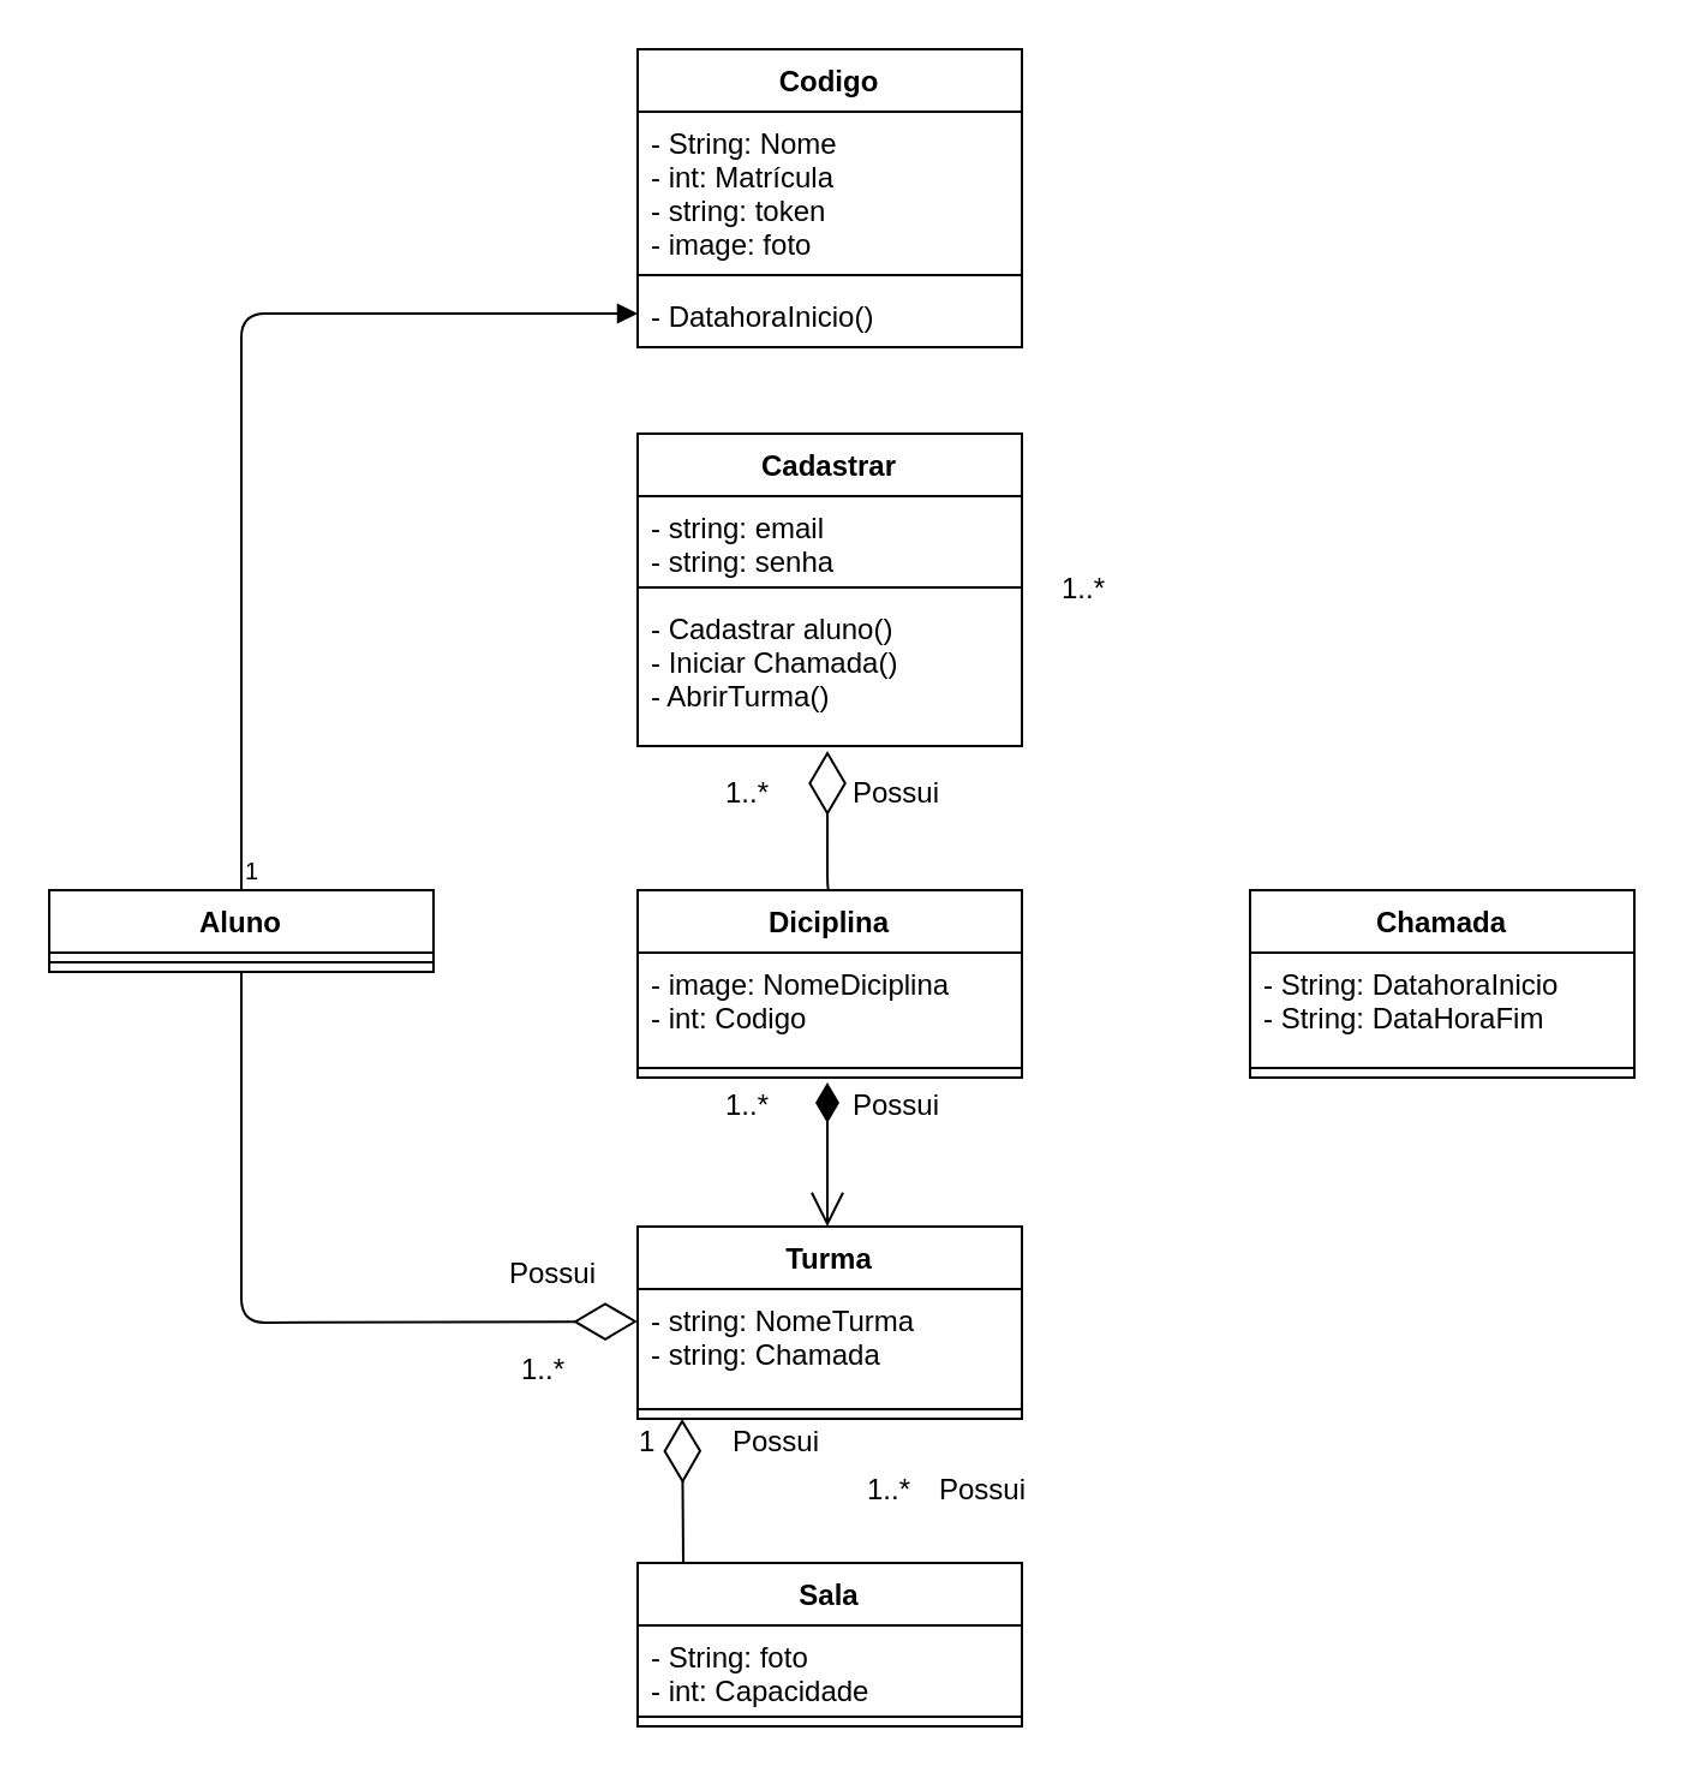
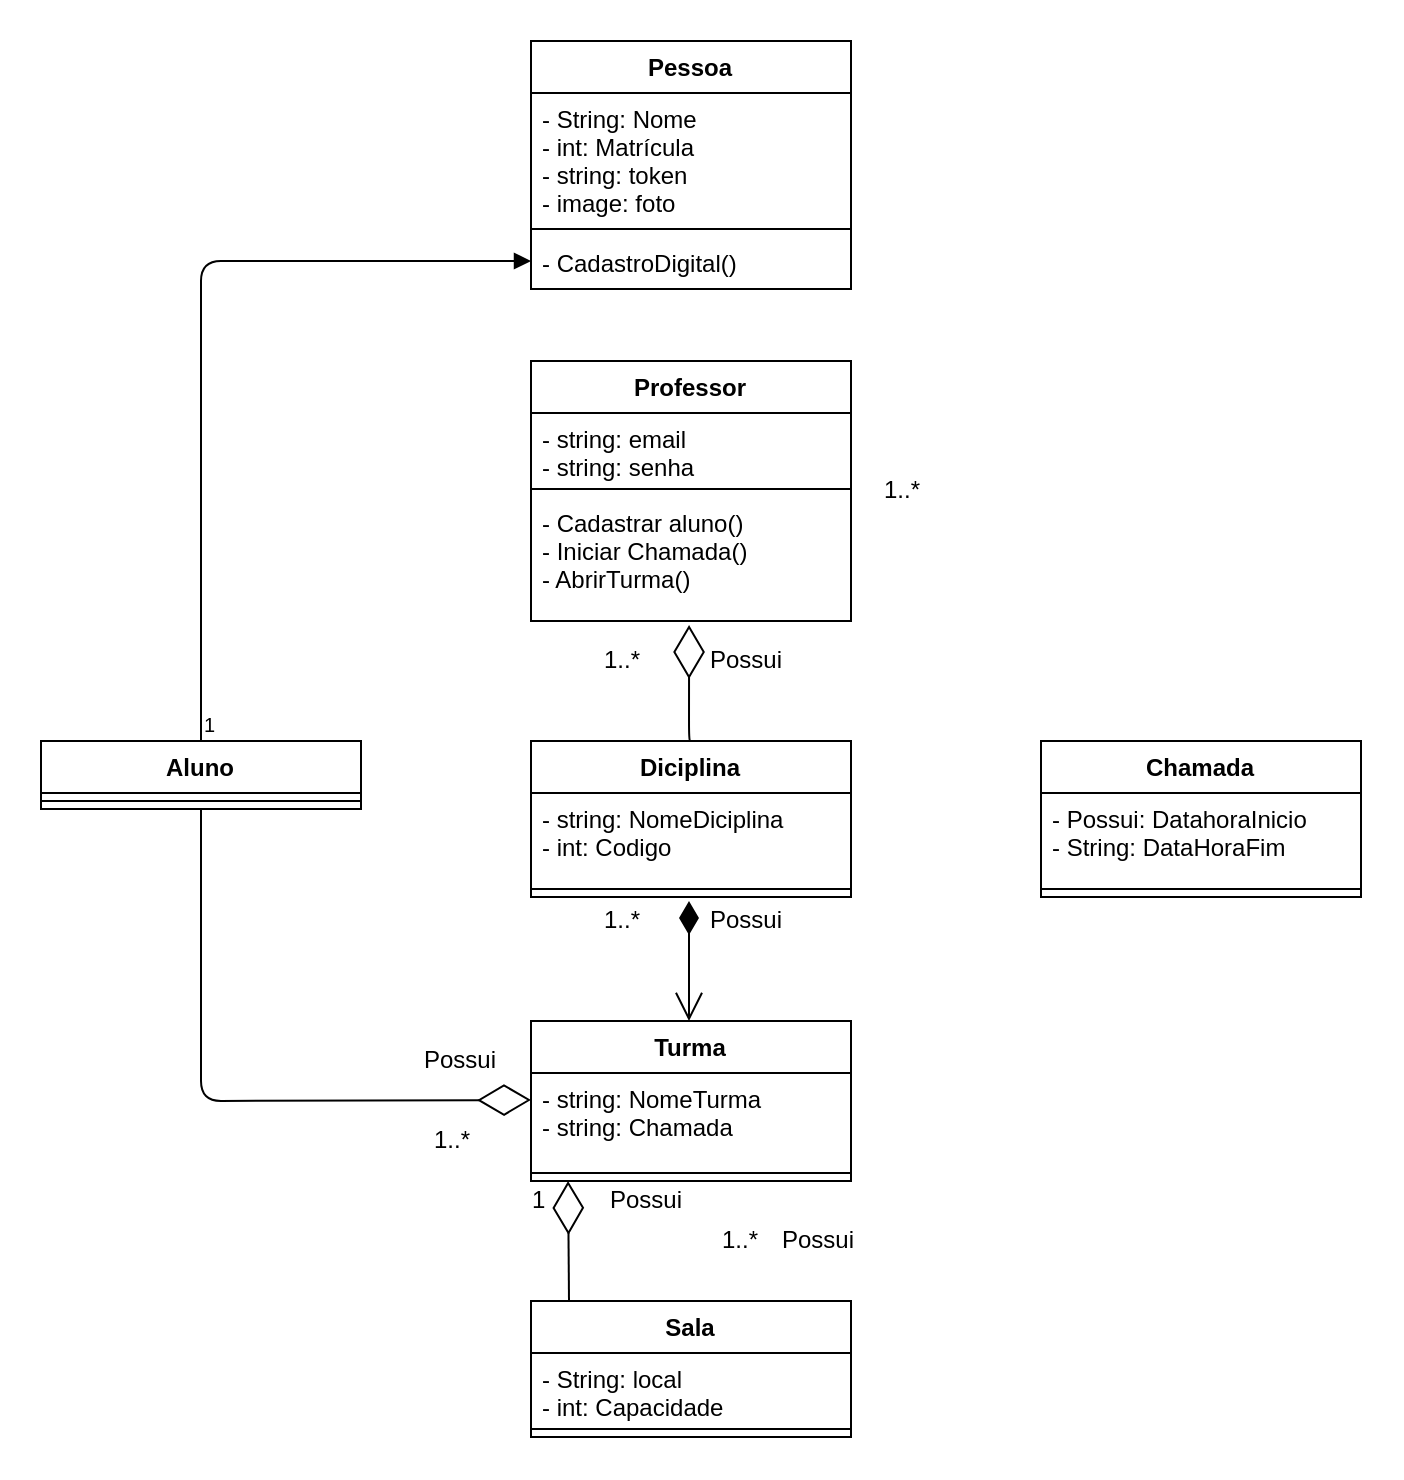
  <mxCell id="0" />
  <mxCell id="1" parent="0" />
- <mxCell id="2" value="Codigo" style="swimlane;fontStyle=1;align=center;verticalAlign=top;childLayout=stackLayout;horizontal=1;startSize=26;horizontalStack=0;resizeParent=1;resizeParentMax=0;resizeLast=0;collapsible=1;marginBottom=0;" vertex="1" parent="1"><mxGeometry x="265" y="20" width="160" height="124" as="geometry" /></mxCell>
+ <mxCell id="2" value="Pessoa" style="swimlane;fontStyle=1;align=center;verticalAlign=top;childLayout=stackLayout;horizontal=1;startSize=26;horizontalStack=0;resizeParent=1;resizeParentMax=0;resizeLast=0;collapsible=1;marginBottom=0;" vertex="1" parent="1"><mxGeometry x="265" y="20" width="160" height="124" as="geometry" /></mxCell>
  <mxCell id="3" value="- String: Nome&#10;- int: Matrícula&#10;- string: token&#10;- image: foto" style="text;strokeColor=none;fillColor=none;align=left;verticalAlign=top;spacingLeft=4;spacingRight=4;overflow=hidden;rotatable=0;points=[[0,0.5],[1,0.5]];portConstraint=eastwest;" vertex="1" parent="2"><mxGeometry y="26" width="160" height="64" as="geometry" /></mxCell>
  <mxCell id="4" value="" style="line;strokeWidth=1;fillColor=none;align=left;verticalAlign=middle;spacingTop=-1;spacingLeft=3;spacingRight=3;rotatable=0;labelPosition=right;points=[];portConstraint=eastwest;" vertex="1" parent="2"><mxGeometry y="90" width="160" height="8" as="geometry" /></mxCell>
- <mxCell id="5" value="- DatahoraInicio()" style="text;strokeColor=none;fillColor=none;align=left;verticalAlign=top;spacingLeft=4;spacingRight=4;overflow=hidden;rotatable=0;points=[[0,0.5],[1,0.5]];portConstraint=eastwest;" vertex="1" parent="2"><mxGeometry y="98" width="160" height="26" as="geometry" /></mxCell>
- <mxCell id="6" value="Cadastrar" style="swimlane;fontStyle=1;align=center;verticalAlign=top;childLayout=stackLayout;horizontal=1;startSize=26;horizontalStack=0;resizeParent=1;resizeParentMax=0;resizeLast=0;collapsible=1;marginBottom=0;" vertex="1" parent="1"><mxGeometry x="265" y="180" width="160" height="130" as="geometry" /></mxCell>
+ <mxCell id="5" value="- CadastroDigital()" style="text;strokeColor=none;fillColor=none;align=left;verticalAlign=top;spacingLeft=4;spacingRight=4;overflow=hidden;rotatable=0;points=[[0,0.5],[1,0.5]];portConstraint=eastwest;" vertex="1" parent="2"><mxGeometry y="98" width="160" height="26" as="geometry" /></mxCell>
+ <mxCell id="6" value="Professor" style="swimlane;fontStyle=1;align=center;verticalAlign=top;childLayout=stackLayout;horizontal=1;startSize=26;horizontalStack=0;resizeParent=1;resizeParentMax=0;resizeLast=0;collapsible=1;marginBottom=0;" vertex="1" parent="1"><mxGeometry x="265" y="180" width="160" height="130" as="geometry" /></mxCell>
  <mxCell id="7" value="- string: email&#10;- string: senha" style="text;strokeColor=none;fillColor=none;align=left;verticalAlign=top;spacingLeft=4;spacingRight=4;overflow=hidden;rotatable=0;points=[[0,0.5],[1,0.5]];portConstraint=eastwest;" vertex="1" parent="6"><mxGeometry y="26" width="160" height="34" as="geometry" /></mxCell>
  <mxCell id="8" value="" style="line;strokeWidth=1;fillColor=none;align=left;verticalAlign=middle;spacingTop=-1;spacingLeft=3;spacingRight=3;rotatable=0;labelPosition=right;points=[];portConstraint=eastwest;" vertex="1" parent="6"><mxGeometry y="60" width="160" height="8" as="geometry" /></mxCell>
  <mxCell id="9" value="- Cadastrar aluno()&#10;- Iniciar Chamada()&#10;- AbrirTurma()" style="text;strokeColor=none;fillColor=none;align=left;verticalAlign=top;spacingLeft=4;spacingRight=4;overflow=hidden;rotatable=0;points=[[0,0.5],[1,0.5]];portConstraint=eastwest;" vertex="1" parent="6"><mxGeometry y="68" width="160" height="62" as="geometry" /></mxCell>
  <mxCell id="10" value="Aluno" style="swimlane;fontStyle=1;align=center;verticalAlign=top;childLayout=stackLayout;horizontal=1;startSize=26;horizontalStack=0;resizeParent=1;resizeParentMax=0;resizeLast=0;collapsible=1;marginBottom=0;" vertex="1" parent="1"><mxGeometry x="20" y="370" width="160" height="34" as="geometry" /></mxCell>
  <mxCell id="11" value="" style="line;strokeWidth=1;fillColor=none;align=left;verticalAlign=middle;spacingTop=-1;spacingLeft=3;spacingRight=3;rotatable=0;labelPosition=right;points=[];portConstraint=eastwest;" vertex="1" parent="10"><mxGeometry y="26" width="160" height="8" as="geometry" /></mxCell>
  <mxCell id="12" value="Turma" style="swimlane;fontStyle=1;align=center;verticalAlign=top;childLayout=stackLayout;horizontal=1;startSize=26;horizontalStack=0;resizeParent=1;resizeParentMax=0;resizeLast=0;collapsible=1;marginBottom=0;" vertex="1" parent="1"><mxGeometry x="265" y="510" width="160" height="80" as="geometry" /></mxCell>
  <mxCell id="13" value="- string: NomeTurma&#10;- string: Chamada" style="text;strokeColor=none;fillColor=none;align=left;verticalAlign=top;spacingLeft=4;spacingRight=4;overflow=hidden;rotatable=0;points=[[0,0.5],[1,0.5]];portConstraint=eastwest;" vertex="1" parent="12"><mxGeometry y="26" width="160" height="46" as="geometry" /></mxCell>
  <mxCell id="14" value="" style="line;strokeWidth=1;fillColor=none;align=left;verticalAlign=middle;spacingTop=-1;spacingLeft=3;spacingRight=3;rotatable=0;labelPosition=right;points=[];portConstraint=eastwest;" vertex="1" parent="12"><mxGeometry y="72" width="160" height="8" as="geometry" /></mxCell>
  <mxCell id="15" value="Diciplina" style="swimlane;fontStyle=1;align=center;verticalAlign=top;childLayout=stackLayout;horizontal=1;startSize=26;horizontalStack=0;resizeParent=1;resizeParentMax=0;resizeLast=0;collapsible=1;marginBottom=0;" vertex="1" parent="1"><mxGeometry x="265" y="370" width="160" height="78" as="geometry" /></mxCell>
- <mxCell id="16" value="- image: NomeDiciplina&#10;- int: Codigo" style="text;strokeColor=none;fillColor=none;align=left;verticalAlign=top;spacingLeft=4;spacingRight=4;overflow=hidden;rotatable=0;points=[[0,0.5],[1,0.5]];portConstraint=eastwest;" vertex="1" parent="15"><mxGeometry y="26" width="160" height="44" as="geometry" /></mxCell>
+ <mxCell id="16" value="- string: NomeDiciplina&#10;- int: Codigo" style="text;strokeColor=none;fillColor=none;align=left;verticalAlign=top;spacingLeft=4;spacingRight=4;overflow=hidden;rotatable=0;points=[[0,0.5],[1,0.5]];portConstraint=eastwest;" vertex="1" parent="15"><mxGeometry y="26" width="160" height="44" as="geometry" /></mxCell>
  <mxCell id="17" value="" style="line;strokeWidth=1;fillColor=none;align=left;verticalAlign=middle;spacingTop=-1;spacingLeft=3;spacingRight=3;rotatable=0;labelPosition=right;points=[];portConstraint=eastwest;" vertex="1" parent="15"><mxGeometry y="70" width="160" height="8" as="geometry" /></mxCell>
  <mxCell id="18" value="Sala" style="swimlane;fontStyle=1;align=center;verticalAlign=top;childLayout=stackLayout;horizontal=1;startSize=26;horizontalStack=0;resizeParent=1;resizeParentMax=0;resizeLast=0;collapsible=1;marginBottom=0;" vertex="1" parent="1"><mxGeometry x="265" y="650" width="160" height="68" as="geometry" /></mxCell>
- <mxCell id="19" value="- String: foto&#10;- int: Capacidade" style="text;strokeColor=none;fillColor=none;align=left;verticalAlign=top;spacingLeft=4;spacingRight=4;overflow=hidden;rotatable=0;points=[[0,0.5],[1,0.5]];portConstraint=eastwest;" vertex="1" parent="18"><mxGeometry y="26" width="160" height="34" as="geometry" /></mxCell>
+ <mxCell id="19" value="- String: local&#10;- int: Capacidade" style="text;strokeColor=none;fillColor=none;align=left;verticalAlign=top;spacingLeft=4;spacingRight=4;overflow=hidden;rotatable=0;points=[[0,0.5],[1,0.5]];portConstraint=eastwest;" vertex="1" parent="18"><mxGeometry y="26" width="160" height="34" as="geometry" /></mxCell>
  <mxCell id="20" value="" style="line;strokeWidth=1;fillColor=none;align=left;verticalAlign=middle;spacingTop=-1;spacingLeft=3;spacingRight=3;rotatable=0;labelPosition=right;points=[];portConstraint=eastwest;" vertex="1" parent="18"><mxGeometry y="60" width="160" height="8" as="geometry" /></mxCell>
  <mxCell id="21" value="Chamada" style="swimlane;fontStyle=1;align=center;verticalAlign=top;childLayout=stackLayout;horizontal=1;startSize=26;horizontalStack=0;resizeParent=1;resizeParentMax=0;resizeLast=0;collapsible=1;marginBottom=0;" vertex="1" parent="1"><mxGeometry x="520" y="370" width="160" height="78" as="geometry" /></mxCell>
- <mxCell id="22" value="- String: DatahoraInicio&#10;- String: DataHoraFim" style="text;strokeColor=none;fillColor=none;align=left;verticalAlign=top;spacingLeft=4;spacingRight=4;overflow=hidden;rotatable=0;points=[[0,0.5],[1,0.5]];portConstraint=eastwest;" vertex="1" parent="21"><mxGeometry y="26" width="160" height="44" as="geometry" /></mxCell>
+ <mxCell id="22" value="- Possui: DatahoraInicio&#10;- String: DataHoraFim" style="text;strokeColor=none;fillColor=none;align=left;verticalAlign=top;spacingLeft=4;spacingRight=4;overflow=hidden;rotatable=0;points=[[0,0.5],[1,0.5]];portConstraint=eastwest;" vertex="1" parent="21"><mxGeometry y="26" width="160" height="44" as="geometry" /></mxCell>
  <mxCell id="23" value="" style="line;strokeWidth=1;fillColor=none;align=left;verticalAlign=middle;spacingTop=-1;spacingLeft=3;spacingRight=3;rotatable=0;labelPosition=right;points=[];portConstraint=eastwest;" vertex="1" parent="21"><mxGeometry y="70" width="160" height="8" as="geometry" /></mxCell>
  <mxCell id="24" value="Possui" style="text;html=1;resizable=0;points=[];autosize=1;align=left;verticalAlign=top;spacingTop=-4;" vertex="1" parent="1"><mxGeometry x="353" y="320" width="50" height="20" as="geometry" /></mxCell>
  <mxCell id="25" value="1..*" style="text;html=1;resizable=0;points=[];autosize=1;align=left;verticalAlign=top;spacingTop=-4;" vertex="1" parent="1"><mxGeometry x="300" y="320" width="30" height="20" as="geometry" /></mxCell>
  <mxCell id="26" value="" style="endArrow=open;html=1;endSize=12;startArrow=diamondThin;startSize=14;startFill=1;edgeStyle=orthogonalEdgeStyle;align=left;verticalAlign=bottom;entryX=0.5;entryY=0;entryDx=0;entryDy=0;" edge="1" parent="1"><mxGeometry x="-1" y="3" relative="1" as="geometry"><mxPoint x="344" y="450" as="sourcePoint" /><mxPoint x="344" y="510" as="targetPoint" /><Array as="points"><mxPoint x="344" y="450" /></Array></mxGeometry></mxCell>
  <mxCell id="27" value="1..*" style="text;html=1;resizable=0;points=[];autosize=1;align=left;verticalAlign=top;spacingTop=-4;" vertex="1" parent="1"><mxGeometry x="300" y="450" width="30" height="20" as="geometry" /></mxCell>
  <mxCell id="28" value="Possui" style="text;html=1;resizable=0;points=[];autosize=1;align=left;verticalAlign=top;spacingTop=-4;" vertex="1" parent="1"><mxGeometry x="353" y="450" width="50" height="20" as="geometry" /></mxCell>
  <mxCell id="29" value="1&lt;br&gt;" style="text;html=1;resizable=0;points=[];autosize=1;align=left;verticalAlign=top;spacingTop=-4;" vertex="1" parent="1"><mxGeometry x="263.5" y="590" width="20" height="20" as="geometry" /></mxCell>
  <mxCell id="30" value="Possui" style="text;html=1;resizable=0;points=[];autosize=1;align=left;verticalAlign=top;spacingTop=-4;" vertex="1" parent="1"><mxGeometry x="303" y="590" width="50" height="20" as="geometry" /></mxCell>
  <mxCell id="31" value="Possui" style="text;html=1;resizable=0;points=[];autosize=1;align=left;verticalAlign=top;spacingTop=-4;" vertex="1" parent="1"><mxGeometry x="210" y="520" width="50" height="20" as="geometry" /></mxCell>
  <mxCell id="32" value="1..*" style="text;html=1;resizable=0;points=[];autosize=1;align=left;verticalAlign=top;spacingTop=-4;" vertex="1" parent="1"><mxGeometry x="215" y="560" width="30" height="20" as="geometry" /></mxCell>
  <mxCell id="33" value="" style="endArrow=diamondThin;endFill=0;endSize=24;html=1;exitX=0.5;exitY=1;exitDx=0;exitDy=0;" edge="1" parent="1" source="10"><mxGeometry width="160" relative="1" as="geometry"><mxPoint x="105" y="549.5" as="sourcePoint" /><mxPoint x="265" y="549.5" as="targetPoint" /><Array as="points"><mxPoint x="100" y="550" /></Array></mxGeometry></mxCell>
  <mxCell id="34" value="1..*" style="text;html=1;resizable=0;points=[];autosize=1;align=left;verticalAlign=top;spacingTop=-4;" vertex="1" parent="1"><mxGeometry x="358.5" y="610" width="30" height="20" as="geometry" /></mxCell>
  <mxCell id="35" value="Possui" style="text;html=1;resizable=0;points=[];autosize=1;align=left;verticalAlign=top;spacingTop=-4;" vertex="1" parent="1"><mxGeometry x="388.5" y="610" width="50" height="20" as="geometry" /></mxCell>
  <mxCell id="36" value="1..*" style="text;html=1;resizable=0;points=[];autosize=1;align=left;verticalAlign=top;spacingTop=-4;" vertex="1" parent="1"><mxGeometry x="440" y="235" width="30" height="20" as="geometry" /></mxCell>
  <mxCell id="37" value="" style="endArrow=diamondThin;endFill=0;endSize=24;html=1;entryX=0.494;entryY=1.032;entryDx=0;entryDy=0;entryPerimeter=0;exitX=0.5;exitY=0;exitDx=0;exitDy=0;" edge="1" parent="1" source="15" target="9"><mxGeometry width="160" relative="1" as="geometry"><mxPoint x="340" y="350" as="sourcePoint" /><mxPoint x="500" y="350" as="targetPoint" /><Array as="points"><mxPoint x="344" y="370" /></Array></mxGeometry></mxCell>
  <mxCell id="38" value="" style="endArrow=diamondThin;endFill=0;endSize=24;html=1;entryX=0.494;entryY=1.032;entryDx=0;entryDy=0;entryPerimeter=0;" edge="1" parent="1"><mxGeometry width="160" relative="1" as="geometry"><mxPoint x="284" y="650" as="sourcePoint" /><mxPoint x="283.54" y="589.984" as="targetPoint" /></mxGeometry></mxCell>
  <mxCell id="39" value="" style="endArrow=block;endFill=1;html=1;edgeStyle=orthogonalEdgeStyle;align=left;verticalAlign=top;" edge="1" parent="1"><mxGeometry x="-1" relative="1" as="geometry"><mxPoint x="100" y="370" as="sourcePoint" /><mxPoint x="265" y="130" as="targetPoint" /><Array as="points"><mxPoint x="100" y="130" /></Array></mxGeometry></mxCell>
  <mxCell id="40" value="1" style="resizable=0;html=1;align=left;verticalAlign=bottom;labelBackgroundColor=#ffffff;fontSize=10;" connectable="0" vertex="1" parent="39"><mxGeometry x="-1" relative="1" as="geometry" /></mxCell>
